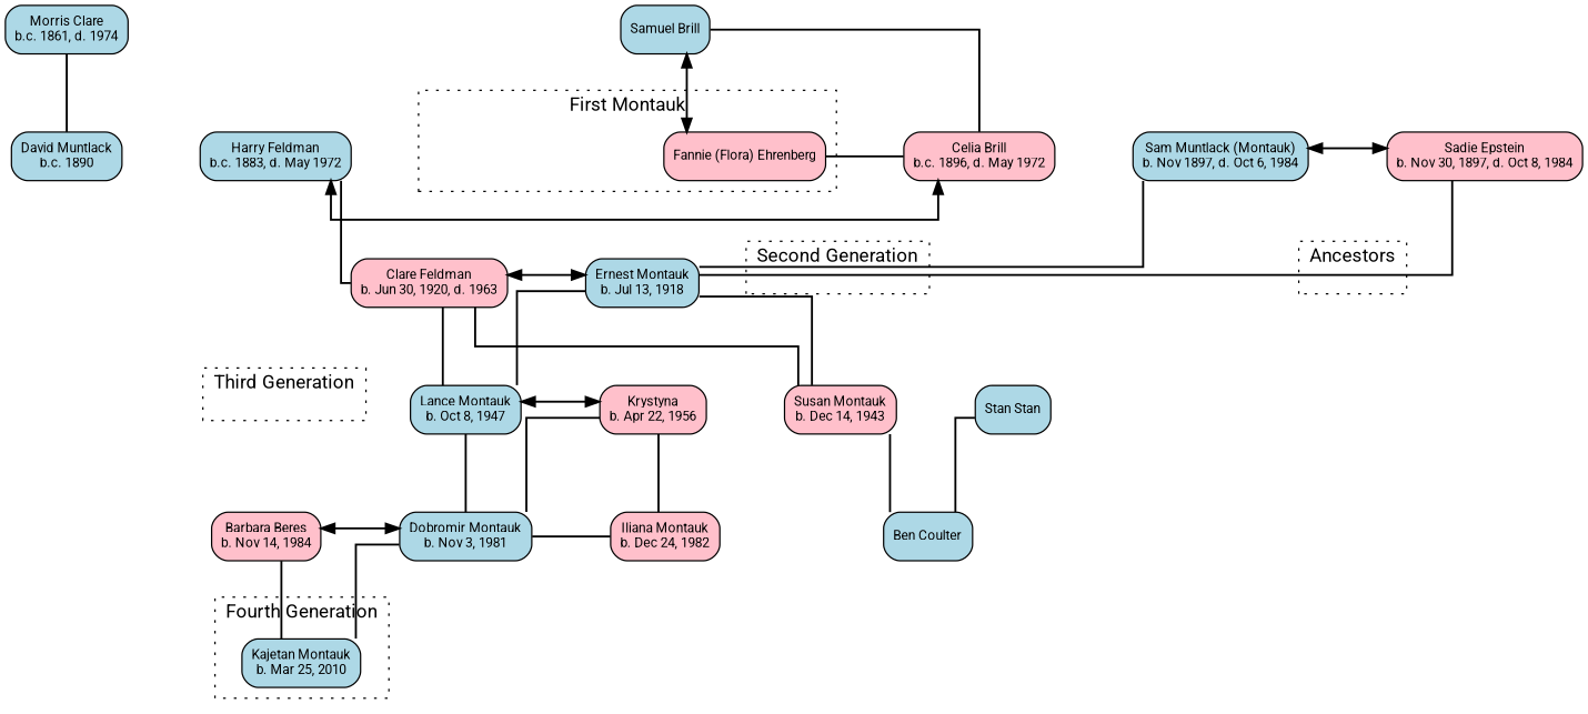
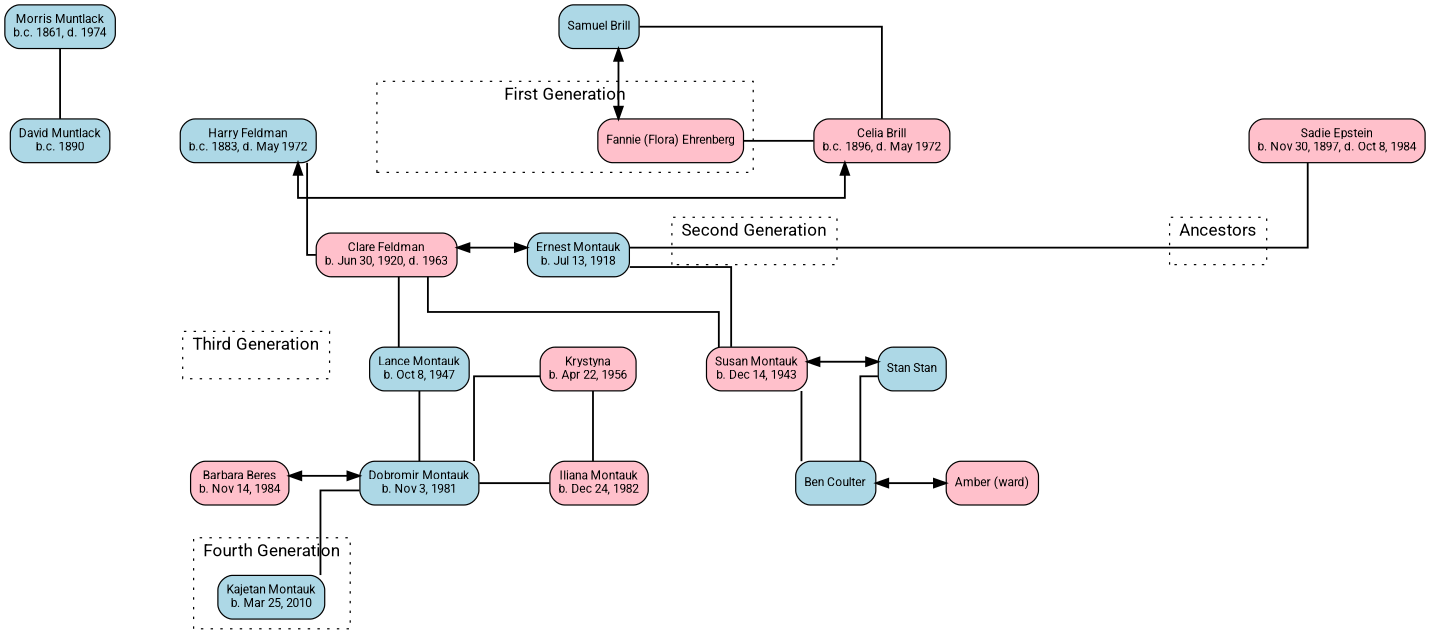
  digraph {
    fontname=Roboto
    nodesep=0.8
    rankdir=TB
    ranksep=0.8
    splines=ortho
    node [fillcolor=lightblue fontname=Roboto fontsize=10 margin="0.1,0.1" shape=box style="filled,rounded"]
    edge [dir=none fontname=Roboto penwidth=1.5]
-   n1 [label="Morris Clare\nb.c. 1861, d. 1974"]
+   n1 [label="Morris Muntlack\nb.c. 1861, d. 1974"]
    n2 [label="Samuel Brill"]
    n3 [label="David Muntlack\nb.c. 1890"]
    n4 [fillcolor=pink label="Celia Brill\nb.c. 1896, d. May 1972"]
-   n5 [label="Sam Muntlack (Montauk)\nb. Nov 1897, d. Oct 6, 1984"]
    n6 [fillcolor=pink label="Sadie Epstein\nb. Nov 30, 1897, d. Oct 8, 1984"]
    n7 [label="Harry Feldman\nb.c. 1883, d. May 1972"]
    n8 [label="Ernest Montauk\nb. Jul 13, 1918"]
    n9 [fillcolor=pink label="Clare Feldman\nb. Jun 30, 1920, d. 1963"]
    n10 [fillcolor=pink label="Susan Montauk\nb. Dec 14, 1943"]
    n11 [label="Stan Stan"]
    n12 [label="Lance Montauk\nb. Oct 8, 1947"]
    n13 [fillcolor=pink label="Krystyna\nb. Apr 22, 1956"]
    n14 [label="Ben Coulter"]
+   n15 [fillcolor=pink label="Amber (ward)"]
    n16 [label="Dobromir Montauk\nb. Nov 3, 1981"]
    n17 [fillcolor=pink label="Barbara Beres\nb. Nov 14, 1984"]
    n18 [fillcolor=pink label="Iliana Montauk\nb. Dec 24, 1982"]
    invisible1 [height=0 shape=point style=invis]
    invisible3 [height=0 shape=point style=invis]
    n21 [fillcolor=pink label="Fannie (Flora) Ehrenberg"]
    invisible4 [height=0 shape=point style=invis]
    invisible2 [height=0 shape=point style=invis]
    invisible5 [height=0 shape=point style=invis]
    invisible6 [height=0 shape=point style=invis]
    invisible7 [height=0 shape=point style=invis]
    n27 [label="Kajetan Montauk\nb. Mar 25, 2010"]
    subgraph sub_1 {
      rank=same
      n1
      n2
    }
    subgraph sub_2 {
      rank=same
      n3
      n4
    }
    subgraph sub_3 {
      rank=same
-     n5
      n6
      n7
    }
    subgraph cluster_4 {
-     label="First Montauk"
+     label="First Generation"
      style=dotted
      subgraph sub_5 {
        label="First Generation"
        rank=same
        style=dotted
        invisible4
      }
      subgraph sub_6 {
        label="First Generation"
        rank=same
        style=dotted
        invisible3
        n21
      }
      subgraph sub_7 {
        label="First Generation"
        rank=same
        style=dotted
        invisible2
      }
    }
    subgraph sub_8 {
      rank=same
      n8
      n9
    }
    subgraph sub_9 {
      rank=same
      n10
      n11
      n12
      n13
    }
    subgraph cluster_10 {
      label="Fourth Generation"
      style=dotted
      n27
    }
    subgraph cluster_11 {
      label="Second Generation"
      style=dotted
      subgraph sub_12 {
        label="Second Generation"
        rank=same
        style=dotted
        invisible5
      }
      subgraph sub_13 {
        label="Second Generation"
        rank=same
        style=dotted
        invisible6
      }
    }
    subgraph sub_14 {
      rank=same
      n14
+     n15
      n16
      n17
      n18
    }
    subgraph cluster_15 {
      label="Third Generation"
      style=dotted
      subgraph sub_16 {
        label="Third Generation"
        rank=same
        style=dotted
        invisible7
      }
      subgraph sub_17 {
        label="Third Generation"
        rank=same
        style=dotted
      }
    }
    subgraph cluster_18 {
      label=Ancestors
      style=dotted
      subgraph sub_19 {
        label=Ancestors
        rank=same
        style=dotted
        invisible1
      }
    }
    n1 -> n3
    n2 -> n4
    n2 -> invisible3 [style=invis]
    n2 -> n21 [constraint=false dir=both style=solid]
    n4 -> n7 [constraint=false dir=both style=solid]
    n4 -> invisible4 [style=invis]
-   n5 -> n6 [constraint=false dir=both style=solid]
-   n5 -> n8
-   n5 -> invisible1 [style=invis]
    n6 -> n8
    n7 -> n9
    n8 -> n9 [constraint=false dir=both style=solid]
    n8 -> n10
-   n8 -> n12
    n8 -> invisible2 [style=invis]
    n9 -> n10
    n9 -> n12
+   n10 -> n11 [constraint=false dir=both style=solid]
    n10 -> n14
    n10 -> invisible5 [style=invis]
    n11 -> n14
-   n12 -> n13 [constraint=false dir=both style=solid]
    n12 -> n16
    n12 -> invisible6 [style=invis]
    n13 -> n16
    n13 -> n18
+   n14 -> n15 [dir=both style=solid]
    n16 -> n17 [constraint=false dir=both style=solid]
    n16 -> n18
    n16 -> invisible7 [style=invis]
    n16 -> n27
-   n17 -> n27
    invisible1 -> n6 [style=invis]
    invisible3 -> n21 [style=invis]
    n21 -> n4
    invisible4 -> n7 [style=invis]
    invisible2 -> n9 [style=invis]
    invisible5 -> n11 [style=invis]
    invisible6 -> n13 [style=invis]
    invisible7 -> n17 [style=invis]
  }
